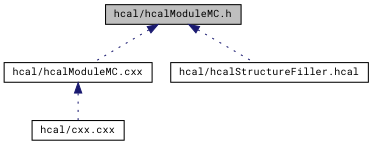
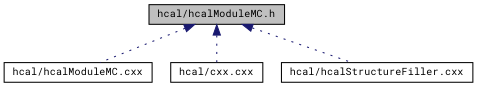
  digraph {
    fontname="Roboto Mono"
    node [color=black fillcolor=white fontname="Roboto Mono" fontsize=10 shape=record style=filled]
    edge [color=midnightblue dir=back fontname="Roboto Mono" fontsize=10 labelfontname=Helvetica labelfontsize=10 style=dotted]
    n1 [fillcolor=grey75 fontcolor=black height=0.2 label="hcal/hcalModuleMC.h" width=0.4]
    n2 [height=0.2 label="hcal/hcalModuleMC.cxx" width=0.4]
    n3 [height=0.2 label="hcal/cxx.cxx" width=0.4]
-   n4 [height=0.2 label="hcal/hcalStructureFiller.hcal" width=0.4]
+   n4 [height=0.2 label="hcal/hcalStructureFiller.cxx" width=0.4]
    n1 -> n2
-   n2 -> n3
+   n1 -> n3
    n1 -> n4
  }
